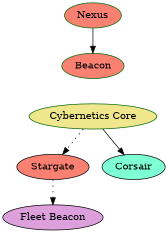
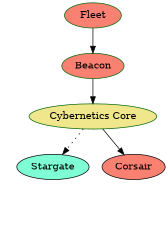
  digraph {
    node [color=darkgreen depth=4 fillcolor=salmon penwidth=1 strength=1 style=filled x=0 y=0 z=0]
    edge [style=solid]
-   n1 [depth=0 label=Nexus]
+   n1 [depth=0 label=Fleet]
    n2 [depth=1 label=Beacon]
    n3 [depth=2 fillcolor=khaki label="Cybernetics Core"]
-   n4 [color=black depth=3 label=Stargate]
-   n5 [color=black fillcolor=aquamarine label=Corsair]
-   n6 [color=black fillcolor=plum label="Fleet Beacon"]
+   n4 [color=black depth=3 fillcolor=aquamarine label=Stargate]
+   n5 [color=black label=Corsair]
    n1 -> n2
+   n2 -> n3
    n3 -> n4 [style=dotted]
    n3 -> n5
-   n4 -> n6 [style=dotted]
  }
